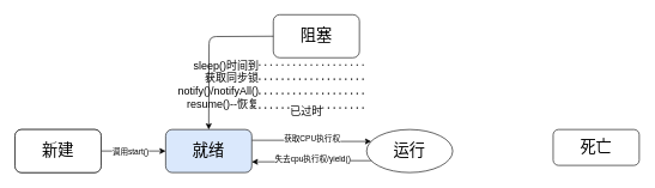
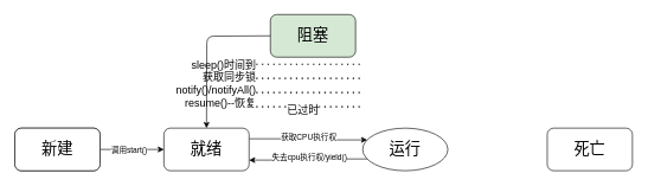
  <mxCell id="0" />
  <mxCell id="1" parent="0" />
  <mxCell id="2" style="edgeStyle=orthogonalEdgeStyle;orthogonalLoop=1;jettySize=auto;html=1;exitX=1;exitY=0.5;exitDx=0;exitDy=0;" parent="1" source="4" target="7" edge="1"><mxGeometry relative="1" as="geometry" /></mxCell>
  <mxCell id="3" value="调用start()" style="edgeLabel;html=1;align=center;verticalAlign=middle;resizable=0;points=[];rounded=1;" parent="2" vertex="1" connectable="0"><mxGeometry x="-0.249" y="2" relative="1" as="geometry"><mxPoint x="6" y="2" as="offset" /></mxGeometry></mxCell>
  <mxCell id="4" value="新建" style="whiteSpace=wrap;html=1;rounded=1;" parent="1" vertex="1"><mxGeometry x="20" y="180" width="120" height="60" as="geometry" /></mxCell>
  <mxCell id="5" style="edgeStyle=orthogonalEdgeStyle;orthogonalLoop=1;jettySize=auto;html=1;exitX=1;exitY=0.25;exitDx=0;exitDy=0;entryX=0;entryY=0.25;entryDx=0;entryDy=0;" parent="1" source="7" target="10" edge="1"><mxGeometry relative="1" as="geometry" /></mxCell>
  <mxCell id="6" value="获取CPU执行权" style="edgeLabel;html=1;align=center;verticalAlign=middle;resizable=0;points=[];rounded=1;" parent="5" vertex="1" connectable="0"><mxGeometry x="-0.222" y="3" relative="1" as="geometry"><mxPoint x="18" as="offset" /></mxGeometry></mxCell>
- <mxCell id="7" value="就绪" style="whiteSpace=wrap;html=1;fontSize=22;rounded=1;fillColor=#dae8fc;" parent="1" vertex="1"><mxGeometry x="230" y="180" width="120" height="60" as="geometry" /></mxCell>
+ <mxCell id="7" value="就绪" style="whiteSpace=wrap;html=1;fontSize=22;rounded=1;" parent="1" vertex="1"><mxGeometry x="230" y="180" width="120" height="60" as="geometry" /></mxCell>
  <mxCell id="8" style="edgeStyle=orthogonalEdgeStyle;orthogonalLoop=1;jettySize=auto;html=1;exitX=0;exitY=0.75;exitDx=0;exitDy=0;entryX=1;entryY=0.75;entryDx=0;entryDy=0;" parent="1" source="10" target="7" edge="1"><mxGeometry relative="1" as="geometry" /></mxCell>
  <mxCell id="9" value="失去cpu执行权/yield()" style="edgeLabel;html=1;align=center;verticalAlign=middle;resizable=0;points=[];rounded=1;" parent="8" vertex="1" connectable="0"><mxGeometry x="-0.305" y="-2" relative="1" as="geometry"><mxPoint x="-24" as="offset" /></mxGeometry></mxCell>
  <mxCell id="10" value="运行" style="ellipse;whiteSpace=wrap;html=1;fontSize=22;" parent="1" vertex="1"><mxGeometry x="510" y="180" width="120" height="60" as="geometry" /></mxCell>
- <mxCell id="11" value="死亡" style="whiteSpace=wrap;html=1;fontSize=22;rounded=1;" parent="1" vertex="1"><mxGeometry x="770" y="180" width="120" height="50" as="geometry" /></mxCell>
- <mxCell id="12" value="阻塞" style="whiteSpace=wrap;html=1;fontSize=22;rounded=1;" parent="1" vertex="1"><mxGeometry x="380" y="20" width="120" height="60" as="geometry" /></mxCell>
+ <mxCell id="11" value="死亡" style="whiteSpace=wrap;html=1;fontSize=22;rounded=1;" parent="1" vertex="1"><mxGeometry x="770" y="180" width="120" height="60" as="geometry" /></mxCell>
+ <mxCell id="12" value="阻塞" style="whiteSpace=wrap;html=1;fontSize=22;rounded=1;fillColor=#d5e8d4;" parent="1" vertex="1"><mxGeometry x="380" y="20" width="120" height="60" as="geometry" /></mxCell>
  <mxCell id="13" value="新建" style="whiteSpace=wrap;html=1;fontSize=22;rounded=1;" parent="1" vertex="1"><mxGeometry x="20" y="180" width="120" height="60" as="geometry" /></mxCell>
  <mxCell id="14" value="" style="endArrow=none;dashed=1;html=1;dashPattern=1 3;strokeWidth=2;labelBackgroundColor=none;fontSize=22;align=left;verticalAlign=middle;" parent="1" edge="1"><mxGeometry width="50" height="50" relative="1" as="geometry"><mxPoint x="360" y="90" as="sourcePoint" /><mxPoint x="510" y="90" as="targetPoint" /></mxGeometry></mxCell>
  <mxCell id="15" value="" style="endArrow=none;dashed=1;html=1;dashPattern=1 3;strokeWidth=2;labelBackgroundColor=none;fontSize=22;align=left;verticalAlign=middle;" parent="1" edge="1"><mxGeometry width="50" height="50" relative="1" as="geometry"><mxPoint x="360" y="110" as="sourcePoint" /><mxPoint x="510" y="110" as="targetPoint" /></mxGeometry></mxCell>
  <mxCell id="16" value="" style="endArrow=none;dashed=1;html=1;dashPattern=1 3;strokeWidth=2;labelBackgroundColor=none;fontSize=22;align=left;verticalAlign=middle;" parent="1" edge="1"><mxGeometry width="50" height="50" relative="1" as="geometry"><mxPoint x="360" y="130" as="sourcePoint" /><mxPoint x="510" y="130" as="targetPoint" /></mxGeometry></mxCell>
  <mxCell id="17" value="" style="endArrow=none;dashed=1;html=1;dashPattern=1 3;strokeWidth=2;labelBackgroundColor=none;fontSize=22;align=left;verticalAlign=middle;" parent="1" edge="1"><mxGeometry width="50" height="50" relative="1" as="geometry"><mxPoint x="360" y="150" as="sourcePoint" /><mxPoint x="510" y="150" as="targetPoint" /></mxGeometry></mxCell>
  <mxCell id="18" value="已过时" style="edgeLabel;html=1;align=center;verticalAlign=middle;resizable=0;points=[];fontSize=15;rounded=1;" parent="17" vertex="1" connectable="0"><mxGeometry x="-0.133" y="-3" relative="1" as="geometry"><mxPoint as="offset" /></mxGeometry></mxCell>
  <mxCell id="19" style="edgeStyle=orthogonalEdgeStyle;orthogonalLoop=1;jettySize=auto;html=1;exitX=0;exitY=0.5;exitDx=0;exitDy=0;entryX=0.5;entryY=0;entryDx=0;entryDy=0;align=left;" parent="1" edge="1"><mxGeometry relative="1" as="geometry"><mxPoint x="380" y="50" as="sourcePoint" /><mxPoint x="290" y="180" as="targetPoint" /></mxGeometry></mxCell>
  <mxCell id="20" value="&lt;span style=&quot;font-size: 15px;&quot;&gt;sleep()时间到&lt;/span&gt;&lt;br style=&quot;font-size: 15px;&quot;&gt;&lt;span style=&quot;font-size: 15px;&quot;&gt;获取同步锁&lt;/span&gt;&lt;br style=&quot;font-size: 15px;&quot;&gt;&lt;span style=&quot;font-size: 15px;&quot;&gt;notify()/notifyAll()&lt;/span&gt;&lt;br style=&quot;font-size: 15px;&quot;&gt;&lt;span style=&quot;font-size: 15px;&quot;&gt;resume()--恢复&lt;/span&gt;" style="edgeLabel;html=1;align=right;verticalAlign=middle;resizable=0;points=[];fontSize=15;labelBackgroundColor=none;rounded=1;" parent="19" vertex="1" connectable="0"><mxGeometry x="0.549" y="1" relative="1" as="geometry"><mxPoint x="69" y="-15" as="offset" /></mxGeometry></mxCell>
